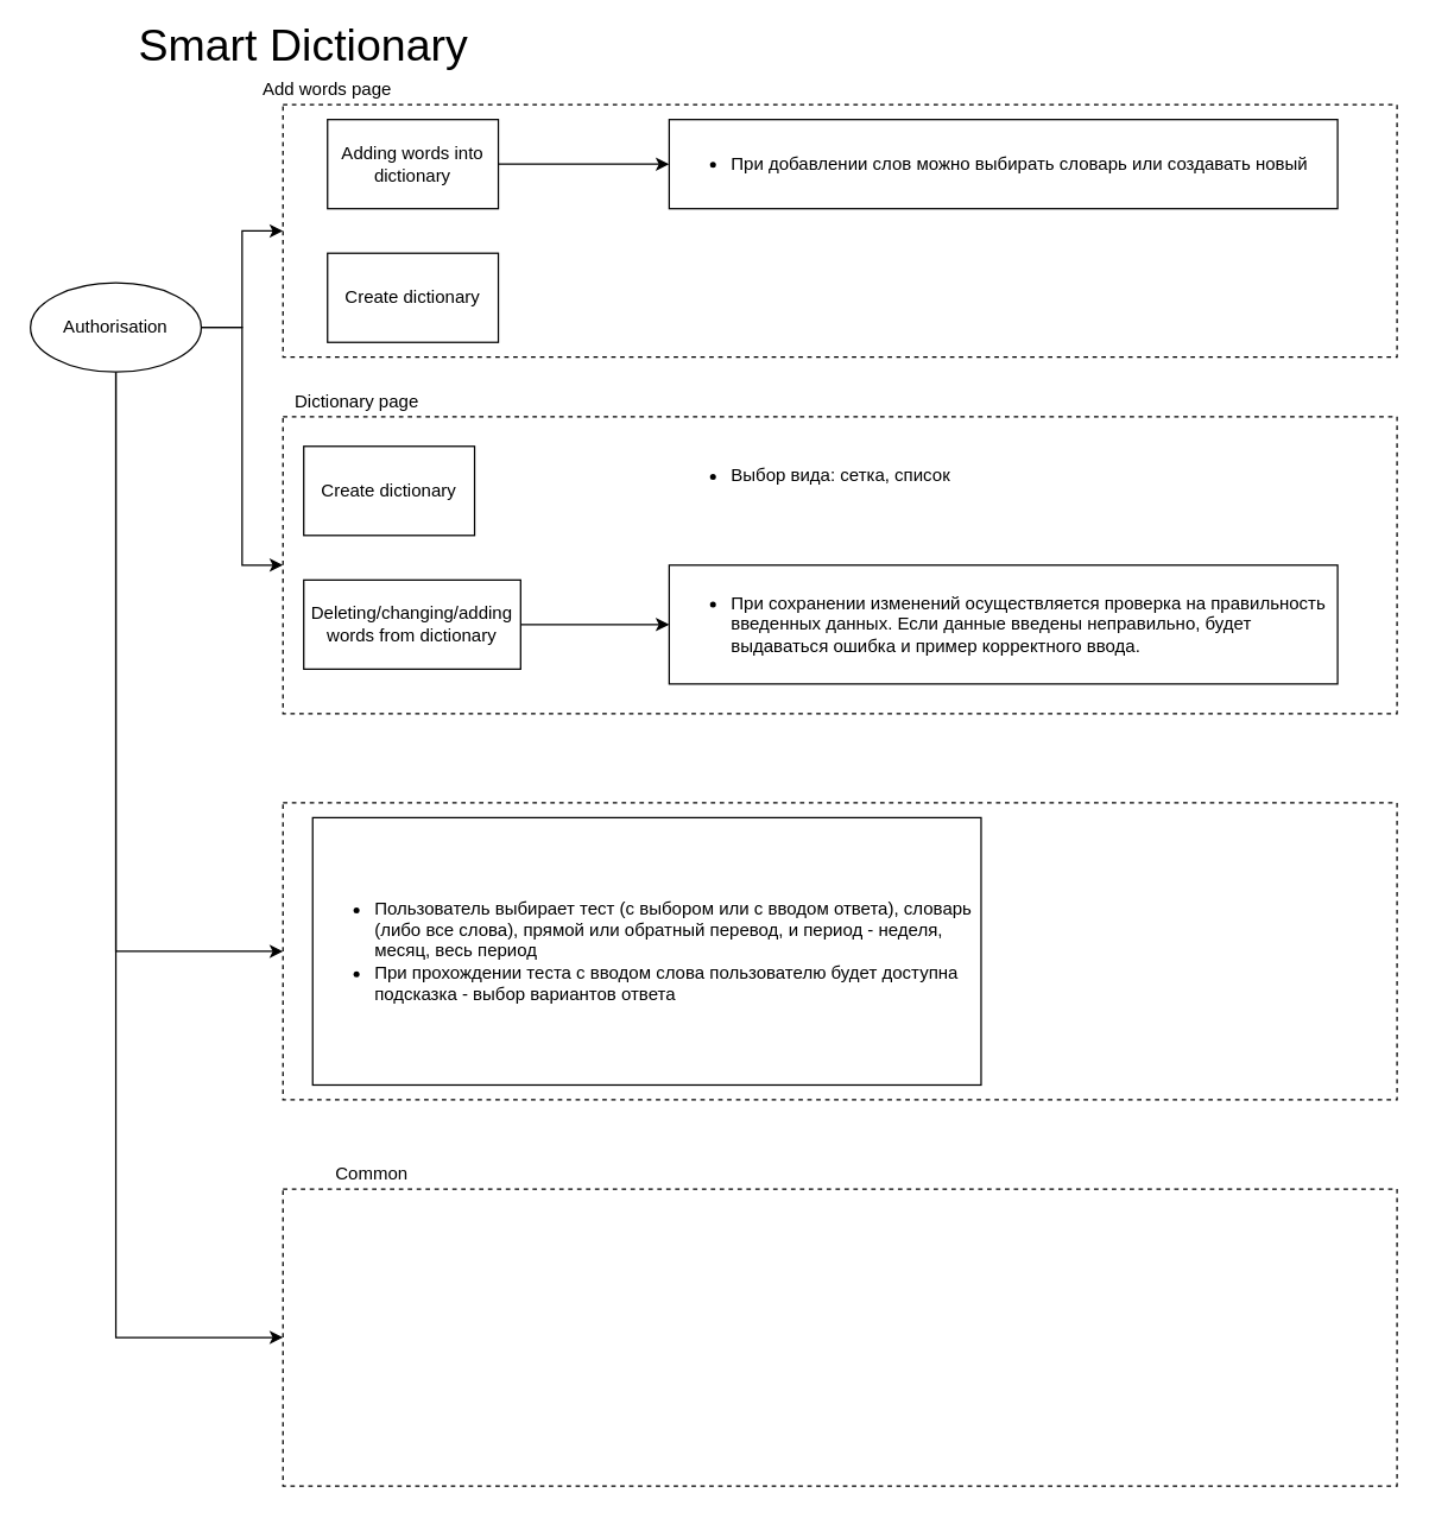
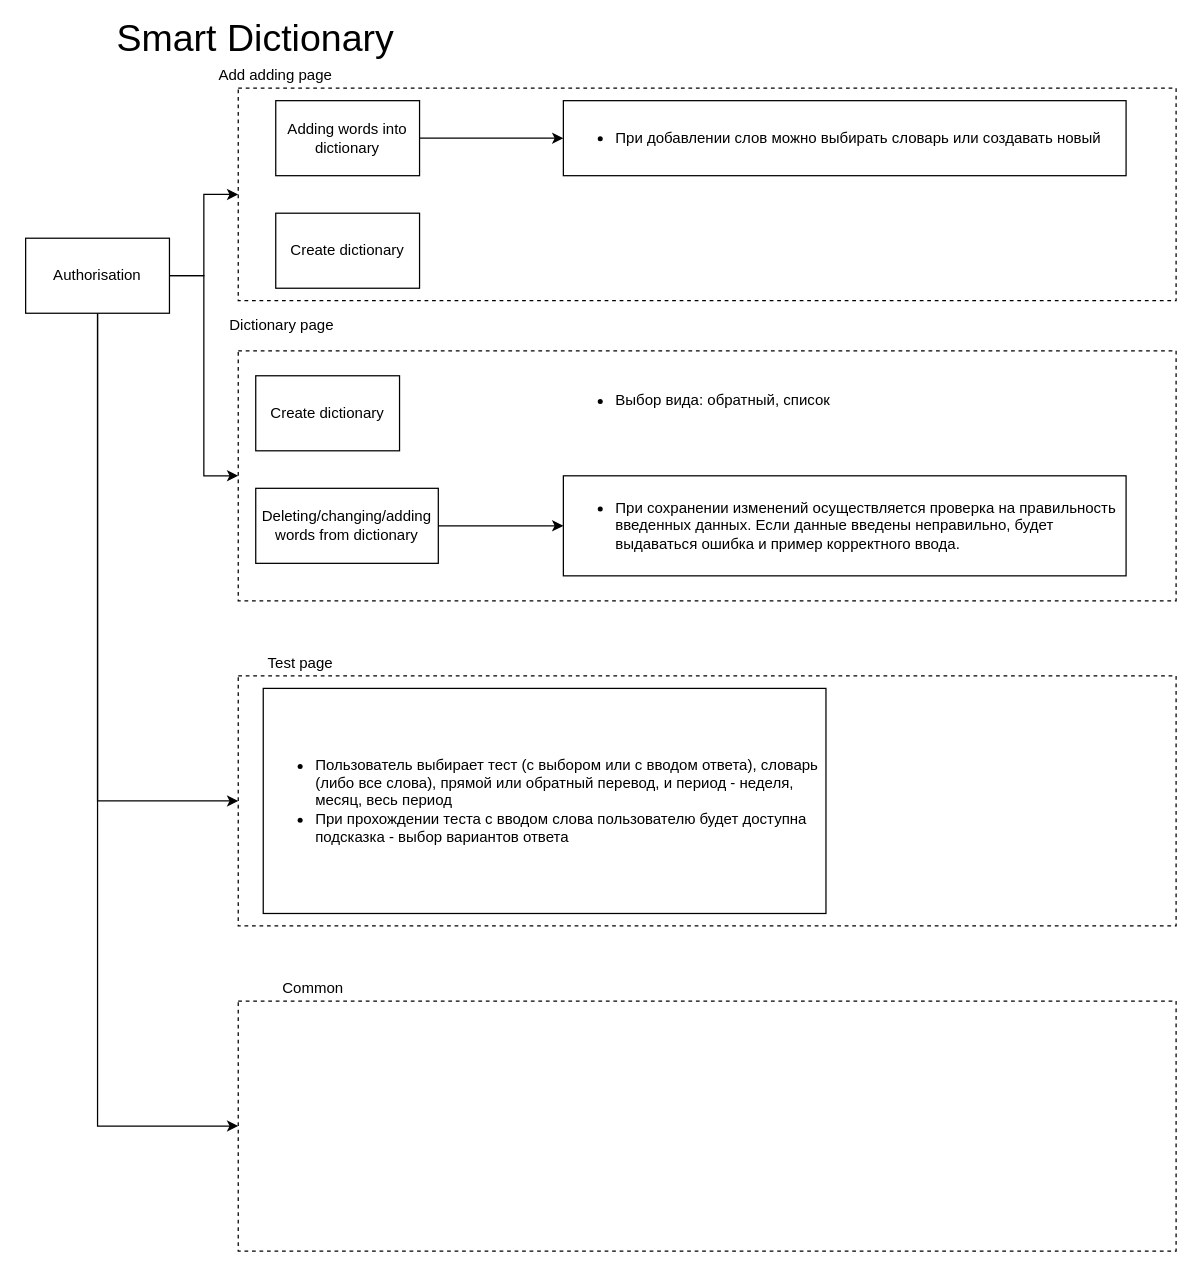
  <mxCell id="0" />
  <mxCell id="1" parent="0" />
  <mxCell id="2" value="" style="rounded=0;whiteSpace=wrap;html=1;fontSize=12;align=left;fillColor=none;dashed=1;" vertex="1" parent="1"><mxGeometry x="190" y="800" width="750" height="200" as="geometry" /></mxCell>
  <mxCell id="3" value="" style="rounded=0;whiteSpace=wrap;html=1;fontSize=12;align=left;fillColor=none;dashed=1;" parent="1" vertex="1"><mxGeometry x="190" y="280" width="750" height="200" as="geometry" /></mxCell>
  <mxCell id="4" value="" style="rounded=0;whiteSpace=wrap;html=1;fontSize=12;align=left;fillColor=none;dashed=1;" parent="1" vertex="1"><mxGeometry x="190" y="70" width="750" height="170" as="geometry" /></mxCell>
  <mxCell id="5" style="edgeStyle=orthogonalEdgeStyle;rounded=0;orthogonalLoop=1;jettySize=auto;html=1;entryX=0;entryY=0.5;entryDx=0;entryDy=0;fontSize=12;" parent="1" source="9" target="4" edge="1"><mxGeometry relative="1" as="geometry" /></mxCell>
  <mxCell id="6" style="edgeStyle=orthogonalEdgeStyle;rounded=0;orthogonalLoop=1;jettySize=auto;html=1;entryX=0;entryY=0.5;entryDx=0;entryDy=0;fontSize=12;" parent="1" source="9" target="3" edge="1"><mxGeometry relative="1" as="geometry" /></mxCell>
  <mxCell id="7" style="edgeStyle=orthogonalEdgeStyle;rounded=0;orthogonalLoop=1;jettySize=auto;html=1;fontSize=12;" parent="1" source="9" target="22" edge="1"><mxGeometry relative="1" as="geometry"><Array as="points"><mxPoint x="77" y="640" /></Array></mxGeometry></mxCell>
  <mxCell id="8" style="edgeStyle=orthogonalEdgeStyle;rounded=0;orthogonalLoop=1;jettySize=auto;html=1;entryX=0;entryY=0.5;entryDx=0;entryDy=0;" edge="1" parent="1" source="9" target="2"><mxGeometry relative="1" as="geometry"><Array as="points"><mxPoint x="78" y="900" /></Array></mxGeometry></mxCell>
- <mxCell id="9" value="Authorisation" style="ellipse;whiteSpace=wrap;html=1;" parent="1" vertex="1"><mxGeometry x="20" y="190" width="115" height="60" as="geometry" /></mxCell>
+ <mxCell id="9" value="Authorisation" style="rounded=0;whiteSpace=wrap;html=1;" parent="1" vertex="1"><mxGeometry x="20" y="190" width="115" height="60" as="geometry" /></mxCell>
  <mxCell id="10" style="edgeStyle=orthogonalEdgeStyle;rounded=0;orthogonalLoop=1;jettySize=auto;html=1;fontSize=30;" parent="1" source="11" target="15" edge="1"><mxGeometry relative="1" as="geometry"><mxPoint x="440" y="80" as="targetPoint" /></mxGeometry></mxCell>
  <mxCell id="11" value="Adding words into dictionary" style="rounded=0;whiteSpace=wrap;html=1;" parent="1" vertex="1"><mxGeometry x="220" y="80" width="115" height="60" as="geometry" /></mxCell>
  <mxCell id="12" value="Smart Dictionary" style="text;html=1;strokeColor=none;fillColor=none;align=center;verticalAlign=middle;whiteSpace=wrap;rounded=0;fontSize=30;" parent="1" vertex="1"><mxGeometry x="64" y="20" width="280" height="20" as="geometry" /></mxCell>
  <mxCell id="13" style="edgeStyle=orthogonalEdgeStyle;rounded=0;orthogonalLoop=1;jettySize=auto;html=1;fontSize=12;" parent="1" source="14" target="21" edge="1"><mxGeometry relative="1" as="geometry" /></mxCell>
  <mxCell id="14" value="Deleting/changing/adding words from dictionary" style="rounded=0;whiteSpace=wrap;html=1;" parent="1" vertex="1"><mxGeometry x="204" y="390" width="146" height="60" as="geometry" /></mxCell>
  <mxCell id="15" value="&lt;ul style=&quot;font-size: 12px;&quot;&gt;&lt;li style=&quot;font-size: 12px;&quot;&gt;При добавлении слов можно выбирать словарь или создавать новый&lt;/li&gt;&lt;/ul&gt;" style="text;html=1;strokeColor=#000000;fillColor=none;align=left;verticalAlign=middle;whiteSpace=wrap;rounded=0;fontSize=12;" parent="1" vertex="1"><mxGeometry x="450" y="80" width="450" height="60" as="geometry" /></mxCell>
- <mxCell id="16" value="Add words page" style="text;html=1;strokeColor=none;fillColor=none;align=center;verticalAlign=middle;whiteSpace=wrap;rounded=0;dashed=1;fontSize=12;" parent="1" vertex="1"><mxGeometry x="160" y="50" width="120" height="20" as="geometry" /></mxCell>
+ <mxCell id="16" value="Add adding page" style="text;html=1;strokeColor=none;fillColor=none;align=center;verticalAlign=middle;whiteSpace=wrap;rounded=0;dashed=1;fontSize=12;" parent="1" vertex="1"><mxGeometry x="160" y="50" width="120" height="20" as="geometry" /></mxCell>
  <mxCell id="17" value="Create dictionary" style="rounded=0;whiteSpace=wrap;html=1;" parent="1" vertex="1"><mxGeometry x="204" y="300" width="115" height="60" as="geometry" /></mxCell>
  <mxCell id="18" value="Create dictionary" style="rounded=0;whiteSpace=wrap;html=1;" parent="1" vertex="1"><mxGeometry x="220" y="170" width="115" height="60" as="geometry" /></mxCell>
- <mxCell id="19" value="Dictionary page" style="text;html=1;strokeColor=none;fillColor=none;align=center;verticalAlign=middle;whiteSpace=wrap;rounded=0;dashed=1;fontSize=12;" parent="1" vertex="1"><mxGeometry x="180" y="260" width="120" height="20" as="geometry" /></mxCell>
- <mxCell id="20" value="&lt;ul style=&quot;font-size: 12px&quot;&gt;&lt;li style=&quot;font-size: 12px&quot;&gt;Выбор вида: сетка, список&lt;/li&gt;&lt;/ul&gt;" style="text;html=1;strokeColor=none;fillColor=none;align=left;verticalAlign=middle;whiteSpace=wrap;rounded=0;fontSize=12;" parent="1" vertex="1"><mxGeometry x="450" y="280" width="450" height="80" as="geometry" /></mxCell>
+ <mxCell id="19" value="Dictionary page" style="text;html=1;strokeColor=none;fillColor=none;align=center;verticalAlign=middle;whiteSpace=wrap;rounded=0;dashed=1;fontSize=12;" parent="1" vertex="1"><mxGeometry x="165" y="250" width="120" height="20" as="geometry" /></mxCell>
+ <mxCell id="20" value="&lt;ul style=&quot;font-size: 12px&quot;&gt;&lt;li style=&quot;font-size: 12px&quot;&gt;Выбор вида: обратный, список&lt;/li&gt;&lt;/ul&gt;" style="text;html=1;strokeColor=none;fillColor=none;align=left;verticalAlign=middle;whiteSpace=wrap;rounded=0;fontSize=12;" parent="1" vertex="1"><mxGeometry x="450" y="280" width="450" height="80" as="geometry" /></mxCell>
  <mxCell id="21" value="&lt;ul style=&quot;font-size: 12px&quot;&gt;&lt;li style=&quot;font-size: 12px&quot;&gt;При сохранении изменений осуществляется проверка на правильность введенных данных. Если данные введены неправильно, будет выдаваться ошибка и пример корректного ввода.&lt;/li&gt;&lt;/ul&gt;" style="text;html=1;strokeColor=#000000;fillColor=none;align=left;verticalAlign=middle;whiteSpace=wrap;rounded=0;fontSize=12;" parent="1" vertex="1"><mxGeometry x="450" y="380" width="450" height="80" as="geometry" /></mxCell>
  <mxCell id="22" value="" style="rounded=0;whiteSpace=wrap;html=1;fontSize=12;align=left;fillColor=none;dashed=1;" parent="1" vertex="1"><mxGeometry x="190" y="540" width="750" height="200" as="geometry" /></mxCell>
+ <mxCell id="23" value="Test page" style="text;html=1;strokeColor=none;fillColor=none;align=center;verticalAlign=middle;whiteSpace=wrap;rounded=0;dashed=1;fontSize=12;" parent="1" vertex="1"><mxGeometry x="180" y="520" width="120" height="20" as="geometry" /></mxCell>
  <mxCell id="24" value="&lt;ul style=&quot;font-size: 12px&quot;&gt;&lt;li style=&quot;font-size: 12px&quot;&gt;Пользователь выбирает тест (с выбором или с вводом ответа), словарь (либо все слова), прямой или обратный перевод, и период - неделя, месяц, весь период&lt;/li&gt;&lt;li style=&quot;font-size: 12px&quot;&gt;При прохождении теста с вводом слова пользователю будет доступна подсказка - выбор вариантов ответа&lt;/li&gt;&lt;/ul&gt;" style="text;html=1;strokeColor=#000000;fillColor=none;align=left;verticalAlign=middle;whiteSpace=wrap;rounded=0;fontSize=12;" parent="1" vertex="1"><mxGeometry x="210" y="550" width="450" height="180" as="geometry" /></mxCell>
  <mxCell id="25" value="Common" style="text;html=1;strokeColor=none;fillColor=none;align=center;verticalAlign=middle;whiteSpace=wrap;rounded=0;dashed=1;fontSize=12;" vertex="1" parent="1"><mxGeometry x="190" y="780" width="120" height="20" as="geometry" /></mxCell>
